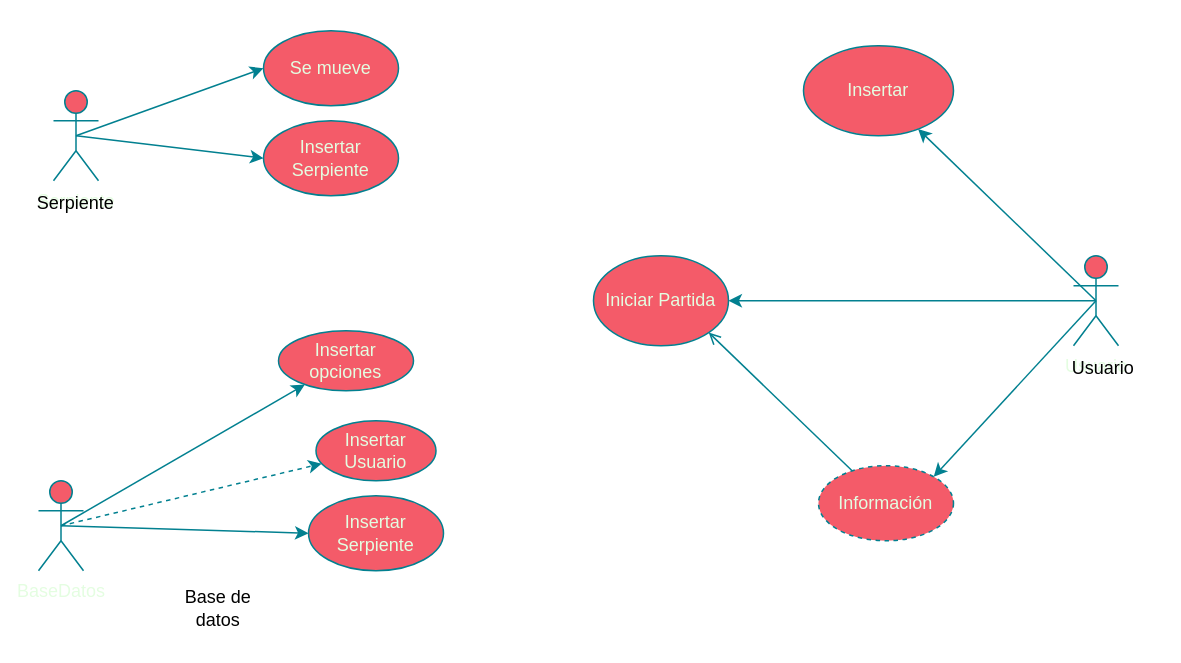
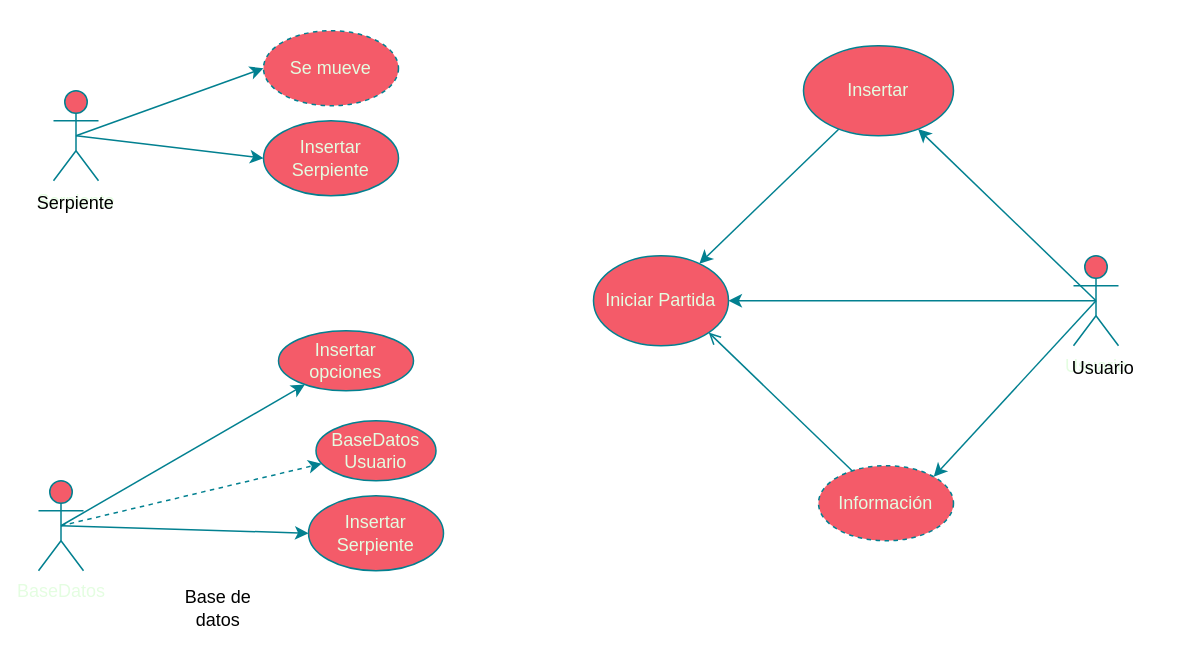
  <mxCell id="0" />
  <mxCell id="1" parent="0" />
  <mxCell id="2" value="Serpiente" style="shape=umlActor;verticalLabelPosition=bottom;verticalAlign=top;html=1;outlineConnect=0;labelBackgroundColor=none;fillColor=#F45B69;strokeColor=#028090;fontColor=#E4FDE1;" parent="1" vertex="1"><mxGeometry x="35" y="60" width="30" height="60" as="geometry" /></mxCell>
  <mxCell id="3" value="&lt;div&gt;BaseDatos&lt;/div&gt;&lt;div&gt;&lt;br&gt;&lt;/div&gt;" style="shape=umlActor;verticalLabelPosition=bottom;verticalAlign=top;html=1;outlineConnect=0;labelBackgroundColor=none;fillColor=#F45B69;strokeColor=#028090;fontColor=#E4FDE1;" parent="1" vertex="1"><mxGeometry x="25" y="320" width="30" height="60" as="geometry" /></mxCell>
  <mxCell id="4" value="Iniciar Partida" style="ellipse;whiteSpace=wrap;html=1;labelBackgroundColor=none;fillColor=#F45B69;strokeColor=#028090;fontColor=#E4FDE1;" parent="1" vertex="1"><mxGeometry x="395" y="170" width="90" height="60" as="geometry" /></mxCell>
  <mxCell id="5" value="Insertar" style="ellipse;whiteSpace=wrap;html=1;labelBackgroundColor=none;fillColor=#F45B69;strokeColor=#028090;fontColor=#E4FDE1;" parent="1" vertex="1"><mxGeometry x="535" y="30" width="100" height="60" as="geometry" /></mxCell>
- <mxCell id="6" value="Insertar Usuario" style="ellipse;whiteSpace=wrap;html=1;labelBackgroundColor=none;fillColor=#F45B69;strokeColor=#028090;fontColor=#E4FDE1;" parent="1" vertex="1"><mxGeometry x="210" y="280" width="80" height="40" as="geometry" /></mxCell>
+ <mxCell id="6" value="BaseDatos Usuario" style="ellipse;whiteSpace=wrap;html=1;labelBackgroundColor=none;fillColor=#F45B69;strokeColor=#028090;fontColor=#E4FDE1;" parent="1" vertex="1"><mxGeometry x="210" y="280" width="80" height="40" as="geometry" /></mxCell>
  <mxCell id="7" value="Insertar opciones" style="ellipse;whiteSpace=wrap;html=1;labelBackgroundColor=none;fillColor=#F45B69;strokeColor=#028090;fontColor=#E4FDE1;" parent="1" vertex="1"><mxGeometry x="185" y="220" width="90" height="40" as="geometry" /></mxCell>
  <mxCell id="8" value="Insertar Serpiente" style="ellipse;whiteSpace=wrap;html=1;labelBackgroundColor=none;fillColor=#F45B69;strokeColor=#028090;fontColor=#E4FDE1;" parent="1" vertex="1"><mxGeometry x="205" y="330" width="90" height="50" as="geometry" /></mxCell>
  <mxCell id="9" value="Información" style="ellipse;whiteSpace=wrap;html=1;labelBackgroundColor=none;fillColor=#F45B69;strokeColor=#028090;fontColor=#E4FDE1;dashed=1;" parent="1" vertex="1"><mxGeometry x="545" y="310" width="90" height="50" as="geometry" /></mxCell>
  <mxCell id="10" value="Usuario" style="shape=umlActor;verticalLabelPosition=bottom;verticalAlign=top;html=1;outlineConnect=0;labelBackgroundColor=none;fillColor=#F45B69;strokeColor=#028090;fontColor=#E4FDE1;" parent="1" vertex="1"><mxGeometry x="715" y="170" width="30" height="60" as="geometry" /></mxCell>
  <mxCell id="11" value="" style="endArrow=classic;html=1;rounded=0;exitX=0.5;exitY=0.5;exitDx=0;exitDy=0;exitPerimeter=0;labelBackgroundColor=none;strokeColor=#028090;fontColor=default;" parent="1" source="10" target="4" edge="1"><mxGeometry width="50" height="50" relative="1" as="geometry"><mxPoint x="645" y="150" as="sourcePoint" /><mxPoint x="695" y="100" as="targetPoint" /></mxGeometry></mxCell>
  <mxCell id="12" value="" style="endArrow=classic;html=1;rounded=0;exitX=0.5;exitY=0.5;exitDx=0;exitDy=0;exitPerimeter=0;labelBackgroundColor=none;strokeColor=#028090;fontColor=default;" parent="1" source="10" target="5" edge="1"><mxGeometry width="50" height="50" relative="1" as="geometry"><mxPoint x="625" y="160" as="sourcePoint" /><mxPoint x="675" y="110" as="targetPoint" /></mxGeometry></mxCell>
+ <mxCell id="13" value="" style="endArrow=classic;html=1;rounded=0;labelBackgroundColor=none;strokeColor=#028090;fontColor=default;" parent="1" source="5" target="4" edge="1"><mxGeometry width="50" height="50" relative="1" as="geometry"><mxPoint x="435" y="130" as="sourcePoint" /><mxPoint x="485" y="80" as="targetPoint" /></mxGeometry></mxCell>
  <mxCell id="14" value="" style="endArrow=classic;html=1;rounded=0;entryX=1;entryY=0;entryDx=0;entryDy=0;exitX=0.5;exitY=0.5;exitDx=0;exitDy=0;exitPerimeter=0;labelBackgroundColor=none;strokeColor=#028090;fontColor=default;" parent="1" source="10" target="9" edge="1"><mxGeometry width="50" height="50" relative="1" as="geometry"><mxPoint x="485" y="360" as="sourcePoint" /><mxPoint x="535" y="310" as="targetPoint" /><Array as="points" /></mxGeometry></mxCell>
  <mxCell id="15" value="" style="endArrow=open;html=1;rounded=0;entryX=1;entryY=1;entryDx=0;entryDy=0;labelBackgroundColor=none;strokeColor=#028090;fontColor=default;" parent="1" source="9" target="4" edge="1"><mxGeometry width="50" height="50" relative="1" as="geometry"><mxPoint x="395" y="230" as="sourcePoint" /><mxPoint x="445" y="180" as="targetPoint" /></mxGeometry></mxCell>
  <mxCell id="16" value="" style="endArrow=classic;html=1;rounded=0;entryX=0;entryY=0.5;entryDx=0;entryDy=0;labelBackgroundColor=none;strokeColor=#028090;fontColor=default;exitX=0.5;exitY=0.5;exitDx=0;exitDy=0;exitPerimeter=0;" parent="1" source="3" target="8" edge="1"><mxGeometry width="50" height="50" relative="1" as="geometry"><mxPoint x="45" y="350" as="sourcePoint" /><mxPoint x="115" y="340" as="targetPoint" /></mxGeometry></mxCell>
  <mxCell id="17" value="" style="endArrow=classic;html=1;rounded=0;labelBackgroundColor=none;strokeColor=#028090;fontColor=default;exitX=0.5;exitY=0.5;exitDx=0;exitDy=0;exitPerimeter=0;dashed=1;" parent="1" source="3" target="6" edge="1"><mxGeometry width="50" height="50" relative="1" as="geometry"><mxPoint x="45" y="320" as="sourcePoint" /><mxPoint x="95" y="270" as="targetPoint" /></mxGeometry></mxCell>
  <mxCell id="18" value="" style="edgeLabel;html=1;align=center;verticalAlign=middle;resizable=0;points=[];strokeColor=#028090;fontColor=#E4FDE1;fillColor=#F45B69;" vertex="1" connectable="0" parent="17"><mxGeometry x="-0.797" y="1" relative="1" as="geometry"><mxPoint as="offset" /></mxGeometry></mxCell>
  <mxCell id="19" value="" style="endArrow=classic;html=1;rounded=0;labelBackgroundColor=none;strokeColor=#028090;fontColor=default;exitX=0.5;exitY=0.5;exitDx=0;exitDy=0;exitPerimeter=0;" parent="1" source="3" target="7" edge="1"><mxGeometry width="50" height="50" relative="1" as="geometry"><mxPoint x="45" y="320" as="sourcePoint" /><mxPoint x="95" y="270" as="targetPoint" /></mxGeometry></mxCell>
  <mxCell id="20" value="Insertar Serpiente" style="ellipse;whiteSpace=wrap;html=1;labelBackgroundColor=none;fillColor=#F45B69;strokeColor=#028090;fontColor=#E4FDE1;" parent="1" vertex="1"><mxGeometry x="175" y="80" width="90" height="50" as="geometry" /></mxCell>
- <mxCell id="21" value="Se mueve" style="ellipse;whiteSpace=wrap;html=1;labelBackgroundColor=none;fillColor=#F45B69;strokeColor=#028090;fontColor=#E4FDE1;" vertex="1" parent="1"><mxGeometry x="175" y="20" width="90" height="50" as="geometry" /></mxCell>
+ <mxCell id="21" value="Se mueve" style="ellipse;whiteSpace=wrap;html=1;labelBackgroundColor=none;fillColor=#F45B69;strokeColor=#028090;fontColor=#E4FDE1;dashed=1;" vertex="1" parent="1"><mxGeometry x="175" y="20" width="90" height="50" as="geometry" /></mxCell>
  <mxCell id="22" value="&lt;span style=&quot;color: rgb(0, 0, 0);&quot;&gt;Serpiente&lt;/span&gt;" style="text;html=1;whiteSpace=wrap;strokeColor=none;fillColor=none;align=center;verticalAlign=middle;rounded=0;fontColor=#E4FDE1;" vertex="1" parent="1"><mxGeometry x="20" y="120" width="60" height="30" as="geometry" /></mxCell>
  <mxCell id="23" value="&lt;span style=&quot;color: rgb(0, 0, 0);&quot;&gt;Base de datos&lt;/span&gt;" style="text;html=1;whiteSpace=wrap;strokeColor=none;fillColor=none;align=center;verticalAlign=middle;rounded=0;fontColor=#E4FDE1;" vertex="1" parent="1"><mxGeometry x="115" y="390" width="60" height="30" as="geometry" /></mxCell>
  <mxCell id="24" value="&lt;span style=&quot;color: rgb(0, 0, 0);&quot;&gt;Usuari&lt;/span&gt;&lt;span style=&quot;color: rgb(0, 0, 0);&quot;&gt;o&lt;/span&gt;" style="text;html=1;whiteSpace=wrap;strokeColor=none;fillColor=none;align=center;verticalAlign=middle;rounded=0;fontColor=#E4FDE1;" vertex="1" parent="1"><mxGeometry x="705" y="230" width="60" height="30" as="geometry" /></mxCell>
  <mxCell id="25" value="" style="endArrow=classic;html=1;rounded=0;strokeColor=#028090;fontColor=#E4FDE1;fillColor=#F45B69;exitX=0.5;exitY=0.5;exitDx=0;exitDy=0;exitPerimeter=0;entryX=0;entryY=0.5;entryDx=0;entryDy=0;" edge="1" parent="1" source="2" target="21"><mxGeometry width="50" height="50" relative="1" as="geometry"><mxPoint x="95" y="130" as="sourcePoint" /><mxPoint x="405" y="200" as="targetPoint" /></mxGeometry></mxCell>
  <mxCell id="26" value="" style="endArrow=classic;html=1;rounded=0;strokeColor=#028090;fontColor=#E4FDE1;fillColor=#F45B69;exitX=0.5;exitY=0.5;exitDx=0;exitDy=0;exitPerimeter=0;entryX=0;entryY=0.5;entryDx=0;entryDy=0;" edge="1" parent="1" source="2" target="20"><mxGeometry width="50" height="50" relative="1" as="geometry"><mxPoint x="355" y="250" as="sourcePoint" /><mxPoint x="165" y="110" as="targetPoint" /></mxGeometry></mxCell>
